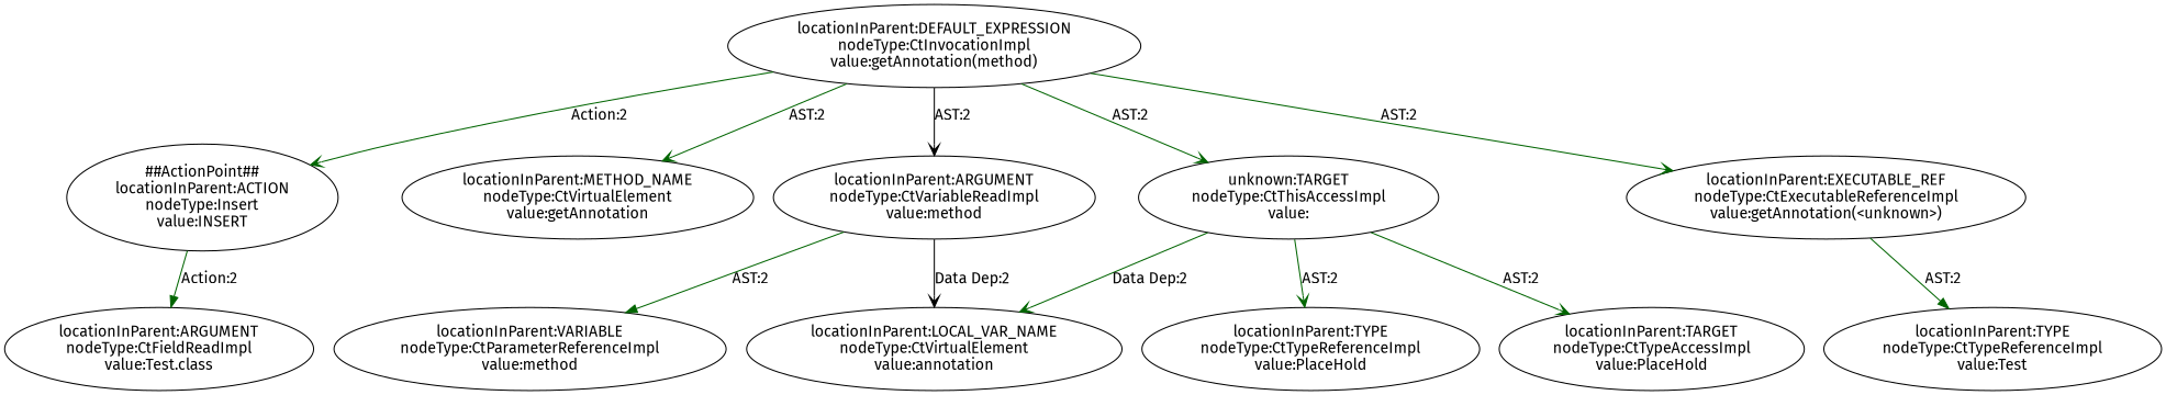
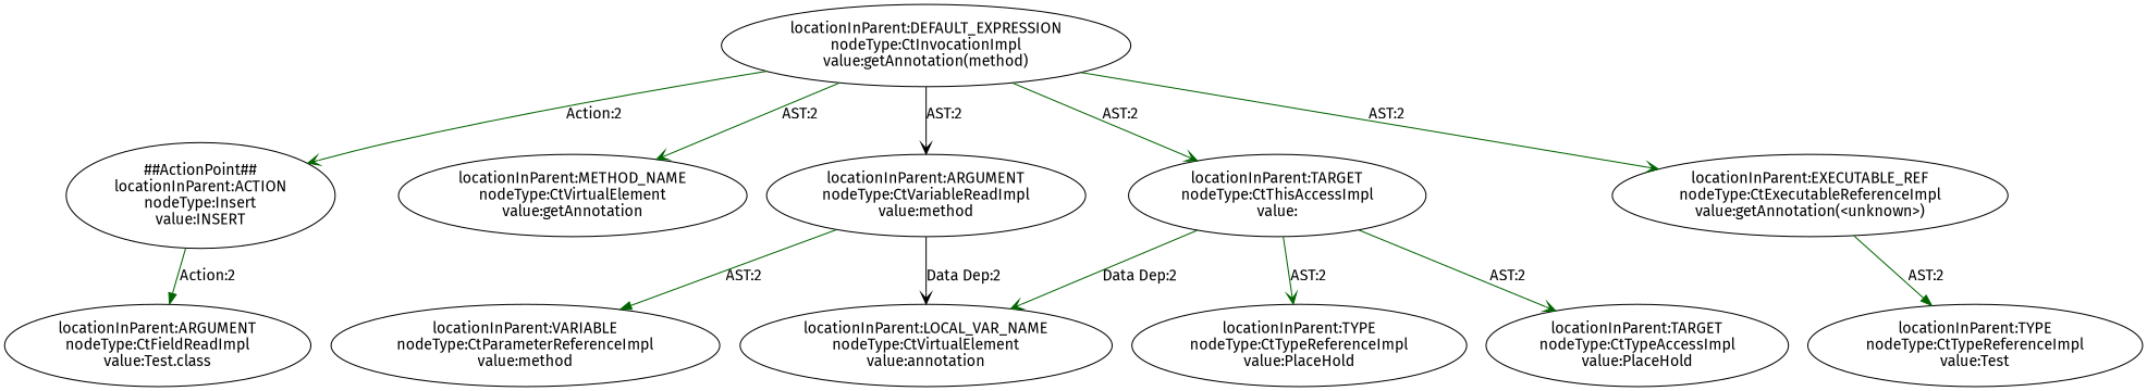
  digraph {
    fontname="Fira Sans"
    node [shape=ellipse fontname="Fira Sans"]
    edge [color=darkgreen arrowhead=vee fontname="Fira Sans"]
    n1 [label="##ActionPoint##\nlocationInParent:ACTION\nnodeType:Insert\nvalue:INSERT"]
    n2 [label="locationInParent:ARGUMENT\nnodeType:CtFieldReadImpl\nvalue:Test.class"]
    n3 [label="locationInParent:DEFAULT_EXPRESSION\nnodeType:CtInvocationImpl\nvalue:getAnnotation(method)"]
    n4 [label="locationInParent:METHOD_NAME\nnodeType:CtVirtualElement\nvalue:getAnnotation"]
-   n5 [label="unknown:TARGET\nnodeType:CtThisAccessImpl\nvalue:"]
+   n5 [label="locationInParent:TARGET\nnodeType:CtThisAccessImpl\nvalue:"]
    n6 [label="locationInParent:EXECUTABLE_REF\nnodeType:CtExecutableReferenceImpl\nvalue:getAnnotation(<unknown>)"]
    n7 [label="locationInParent:ARGUMENT\nnodeType:CtVariableReadImpl\nvalue:method"]
    n8 [label="locationInParent:LOCAL_VAR_NAME\nnodeType:CtVirtualElement\nvalue:annotation"]
    n9 [label="locationInParent:TYPE\nnodeType:CtTypeReferenceImpl\nvalue:PlaceHold"]
    n10 [label="locationInParent:TARGET\nnodeType:CtTypeAccessImpl\nvalue:PlaceHold"]
    n11 [label="locationInParent:TYPE\nnodeType:CtTypeReferenceImpl\nvalue:Test"]
    n12 [label="locationInParent:VARIABLE\nnodeType:CtParameterReferenceImpl\nvalue:method"]
    n1 -> n2 [label="Action:2" arrowhead=normal]
    n3 -> n1 [label="Action:2"]
    n3 -> n4 [label="AST:2"]
    n3 -> n5 [label="AST:2"]
    n3 -> n6 [label="AST:2"]
    n3 -> n7 [label="AST:2" color=black]
    n5 -> n8 [label="Data Dep:2"]
    n5 -> n9 [label="AST:2"]
    n5 -> n10 [label="AST:2"]
    n6 -> n11 [label="AST:2" arrowhead=normal]
    n7 -> n8 [label="Data Dep:2" color=black]
    n7 -> n12 [label="AST:2" arrowhead=normal]
  }
